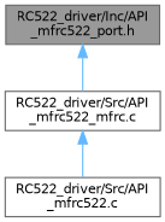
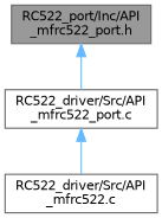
  digraph {
    node [color=grey40 fillcolor=white fontname=Helvetica fontsize=10 shape=box style=filled]
    edge [color=steelblue1 dir=back fontname=Helvetica fontsize=10 labelfontname=Helvetica labelfontsize=10 style=solid]
-   n1 [color=gray40 fillcolor=grey60 fontcolor=black height=0.2 label="RC522_driver/Inc/API\l_mfrc522_port.h" width=0.4]
-   n2 [height=0.2 label="RC522_driver/Src/API\l_mfrc522_mfrc.c" width=0.4]
+   n1 [color=gray40 fillcolor=grey60 fontcolor=black height=0.2 label="RC522_port/Inc/API\l_mfrc522_port.h" width=0.4]
+   n2 [height=0.2 label="RC522_driver/Src/API\l_mfrc522_port.c" width=0.4]
    n3 [height=0.2 label="RC522_driver/Src/API\l_mfrc522.c" width=0.4]
    n1 -> n2
    n2 -> n3
  }
